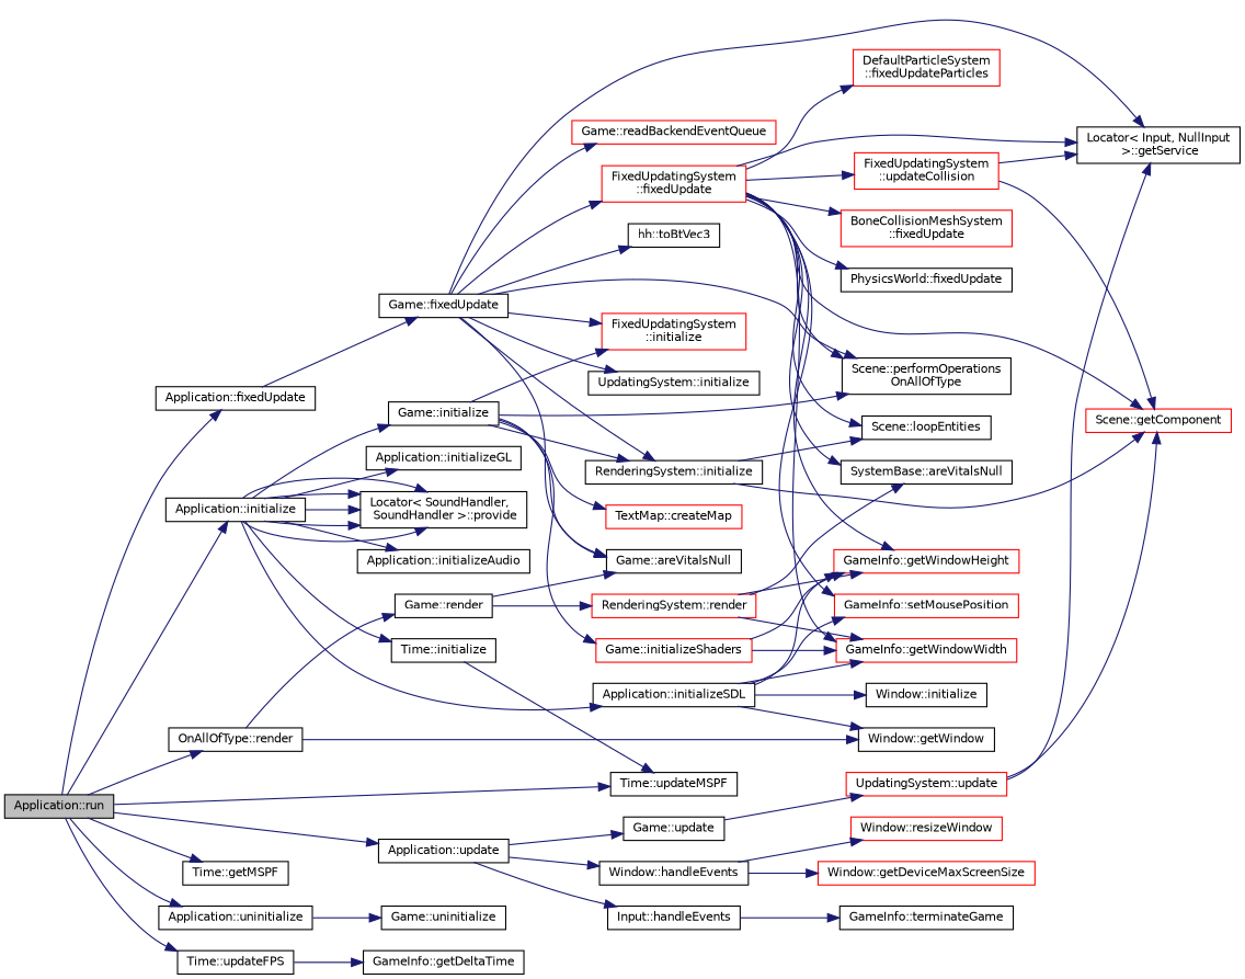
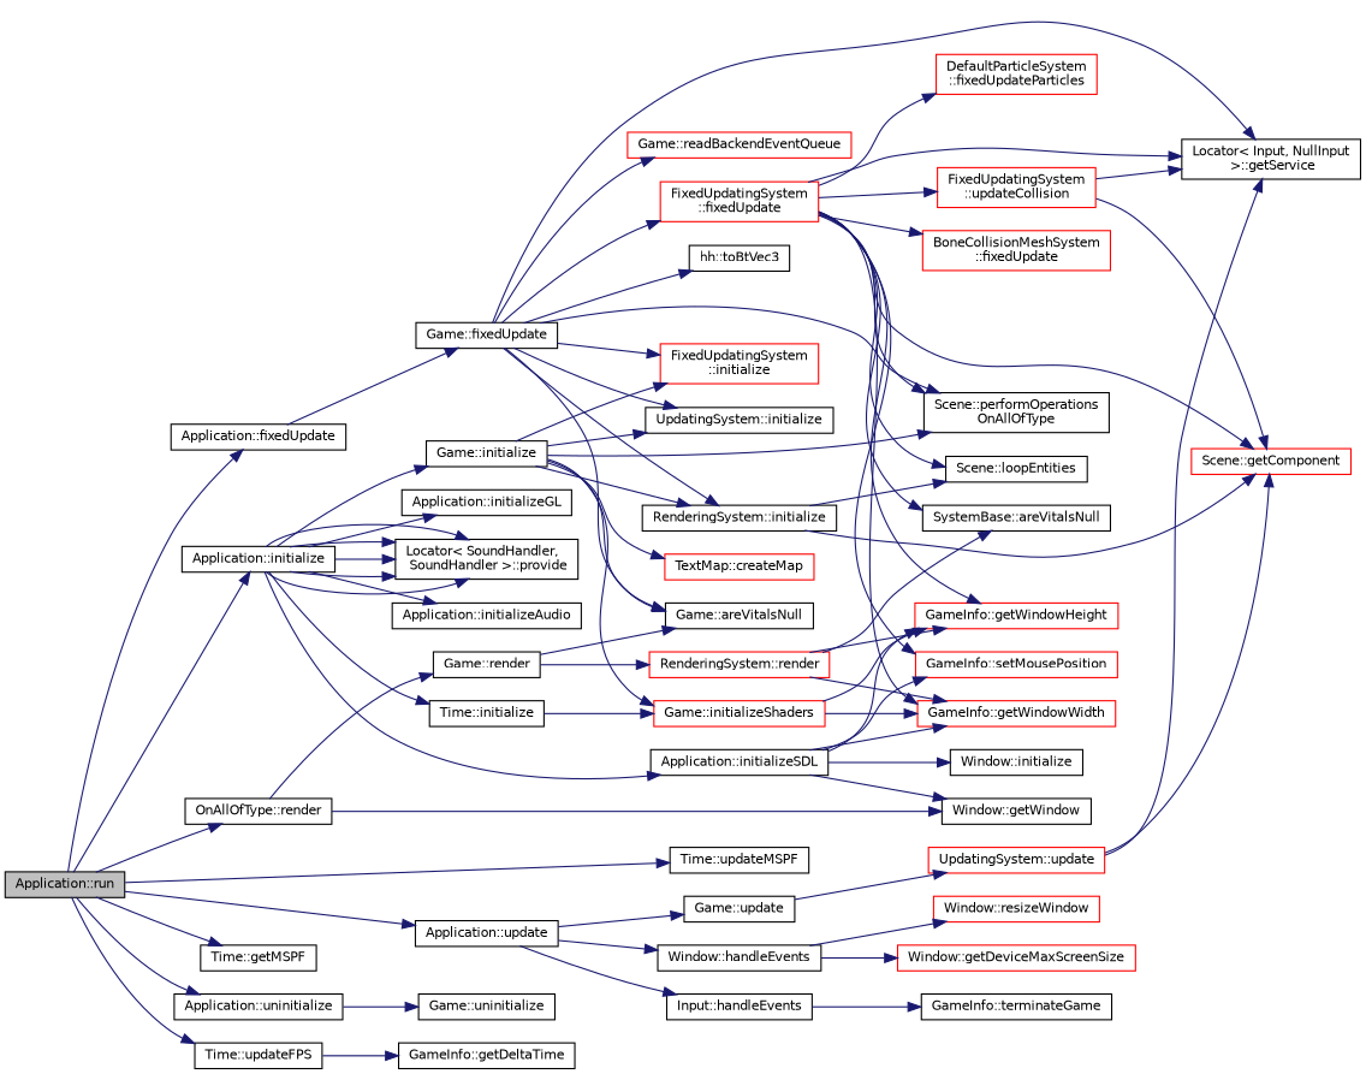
  digraph {
    rankdir=LR
    node [color=black fillcolor=white fontname=Helvetica fontsize=10 shape=record style=filled]
    edge [color=midnightblue fontname=Helvetica fontsize=10 labelfontname=Helvetica labelfontsize=10 style=solid]
    n1 [fillcolor=grey75 fontcolor=black height=0.2 label="Application::run" width=0.4]
    n2 [height=0.2 label="Application::fixedUpdate" width=0.4]
    n3 [height=0.2 label="Time::getMSPF" width=0.4]
    n4 [height=0.2 label="Application::initialize" width=0.4]
    n5 [height=0.2 label="Time::updateMSPF" width=0.4]
    n6 [height=0.2 label="OnAllOfType::render" width=0.4]
    n7 [height=0.2 label="Application::uninitialize" width=0.4]
    n8 [height=0.2 label="Application::update" width=0.4]
    n9 [height=0.2 label="Time::updateFPS" width=0.4]
    n10 [height=0.2 label="Game::fixedUpdate" width=0.4]
    n11 [height=0.2 label="Game::initialize" width=0.4]
    n12 [height=0.2 label="Time::initialize" width=0.4]
    n13 [height=0.2 label="Application::initializeAudio" width=0.4]
    n14 [height=0.2 label="Application::initializeGL" width=0.4]
    n15 [height=0.2 label="Application::initializeSDL" width=0.4]
    n16 [height=0.2 label="Locator\< SoundHandler,\l SoundHandler \>::provide" width=0.4]
    n17 [height=0.2 label="Window::getWindow" width=0.4]
    n18 [height=0.2 label="Game::render" width=0.4]
    n19 [height=0.2 label="Game::uninitialize" width=0.4]
    n20 [height=0.2 label="Window::handleEvents" width=0.4]
    n21 [height=0.2 label="Input::handleEvents" width=0.4]
    n22 [height=0.2 label="Game::update" width=0.4]
    n23 [height=0.2 label="GameInfo::getDeltaTime" width=0.4]
    n24 [height=0.2 label="Game::areVitalsNull" width=0.4]
    n25 [color=red height=0.2 label="FixedUpdatingSystem\l::fixedUpdate" width=0.4]
    n26 [height=0.2 label="Locator\< Input, NullInput\l \>::getService" width=0.4]
    n27 [height=0.2 label="Scene::performOperations\lOnAllOfType" width=0.4]
    n28 [height=0.2 label="UpdatingSystem::initialize" width=0.4]
    n29 [color=red height=0.2 label="FixedUpdatingSystem\l::initialize" width=0.4]
    n30 [height=0.2 label="RenderingSystem::initialize" width=0.4]
    n31 [color=red height=0.2 label="Game::readBackendEventQueue" width=0.4]
    n32 [height=0.2 label="hh::toBtVec3" width=0.4]
    n33 [height=0.2 label="SystemBase::areVitalsNull" width=0.4]
    n34 [color=red height=0.2 label="BoneCollisionMeshSystem\l::fixedUpdate" width=0.4]
-   n35 [height=0.2 label="PhysicsWorld::fixedUpdate" width=0.4]
    n36 [color=red height=0.2 label="DefaultParticleSystem\l::fixedUpdateParticles" width=0.4]
    n37 [color=red height=0.2 label="Scene::getComponent" width=0.4]
    n38 [color=red height=0.2 label="GameInfo::getWindowHeight" width=0.4]
    n39 [color=red height=0.2 label="GameInfo::getWindowWidth" width=0.4]
    n40 [height=0.2 label="Scene::loopEntities" width=0.4]
    n41 [color=red height=0.2 label="GameInfo::setMousePosition" width=0.4]
    n42 [color=red height=0.2 label="FixedUpdatingSystem\l::updateCollision" width=0.4]
    n43 [color=red height=0.2 label="TextMap::createMap" width=0.4]
    n44 [color=red height=0.2 label="Game::initializeShaders" width=0.4]
    n45 [height=0.2 label="Window::initialize" width=0.4]
    n46 [color=red height=0.2 label="RenderingSystem::render" width=0.4]
    n47 [color=red height=0.2 label="Window::getDeviceMaxScreenSize" width=0.4]
    n48 [color=red height=0.2 label="Window::resizeWindow" width=0.4]
    n49 [height=0.2 label="GameInfo::terminateGame" width=0.4]
    n50 [color=red height=0.2 label="UpdatingSystem::update" width=0.4]
    n1 -> n2
    n1 -> n3
    n1 -> n4
    n1 -> n5
    n1 -> n6
    n1 -> n7
    n1 -> n8
    n1 -> n9
    n2 -> n10
    n4 -> n11
    n4 -> n12
    n4 -> n13
    n4 -> n14
    n4 -> n15
    n4 -> n16
    n4 -> n16
    n4 -> n16
    n4 -> n16
    n4 -> n16
    n6 -> n17
    n6 -> n18
    n7 -> n19
    n8 -> n20
    n8 -> n21
    n8 -> n22
    n9 -> n23
    n10 -> n24
    n10 -> n25
    n10 -> n26
    n10 -> n27
    n10 -> n28
    n10 -> n29
    n10 -> n30
    n10 -> n31
    n10 -> n32
    n11 -> n24
    n11 -> n27
+   n11 -> n28
    n11 -> n29
    n11 -> n30
    n11 -> n43
    n11 -> n44
-   n12 -> n5
+   n12 -> n44
    n15 -> n17
    n15 -> n38
    n15 -> n39
    n15 -> n41
    n15 -> n45
    n18 -> n24
    n18 -> n46
    n20 -> n47
    n20 -> n48
    n21 -> n49
    n22 -> n50
    n25 -> n26
    n25 -> n27
    n25 -> n33
    n25 -> n34
-   n25 -> n35
    n25 -> n36
    n25 -> n37
    n25 -> n38
    n25 -> n39
    n25 -> n40
    n25 -> n41
    n25 -> n42
    n30 -> n37
    n30 -> n40
    n42 -> n26
    n42 -> n37
    n44 -> n38
    n44 -> n39
    n46 -> n33
    n46 -> n38
    n46 -> n39
    n50 -> n26
    n50 -> n37
  }
